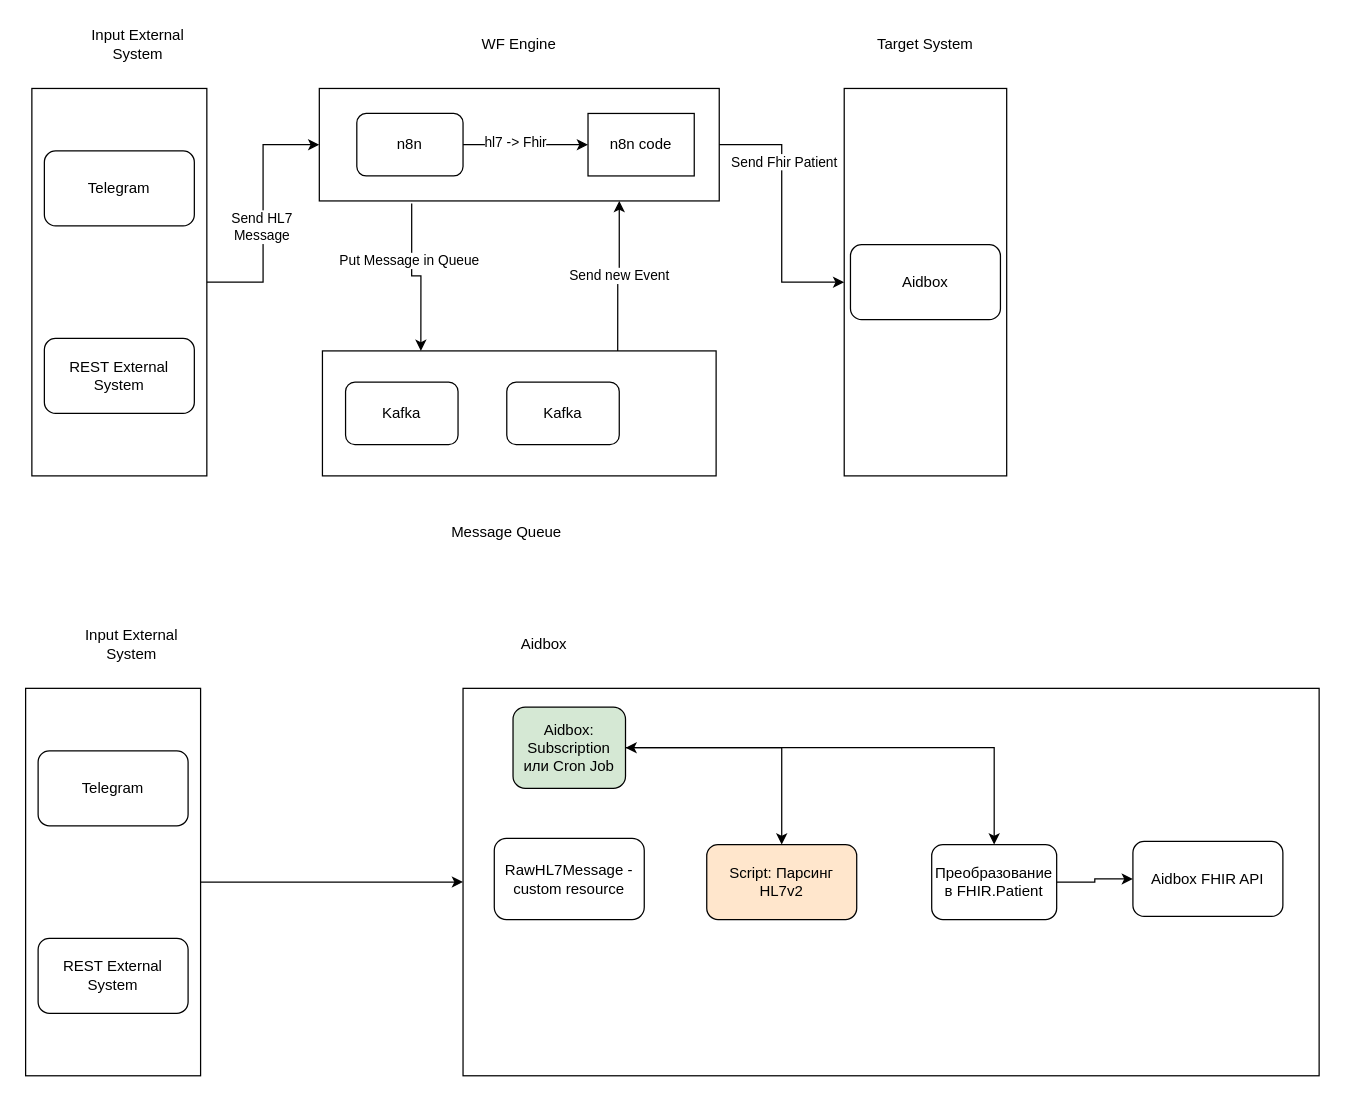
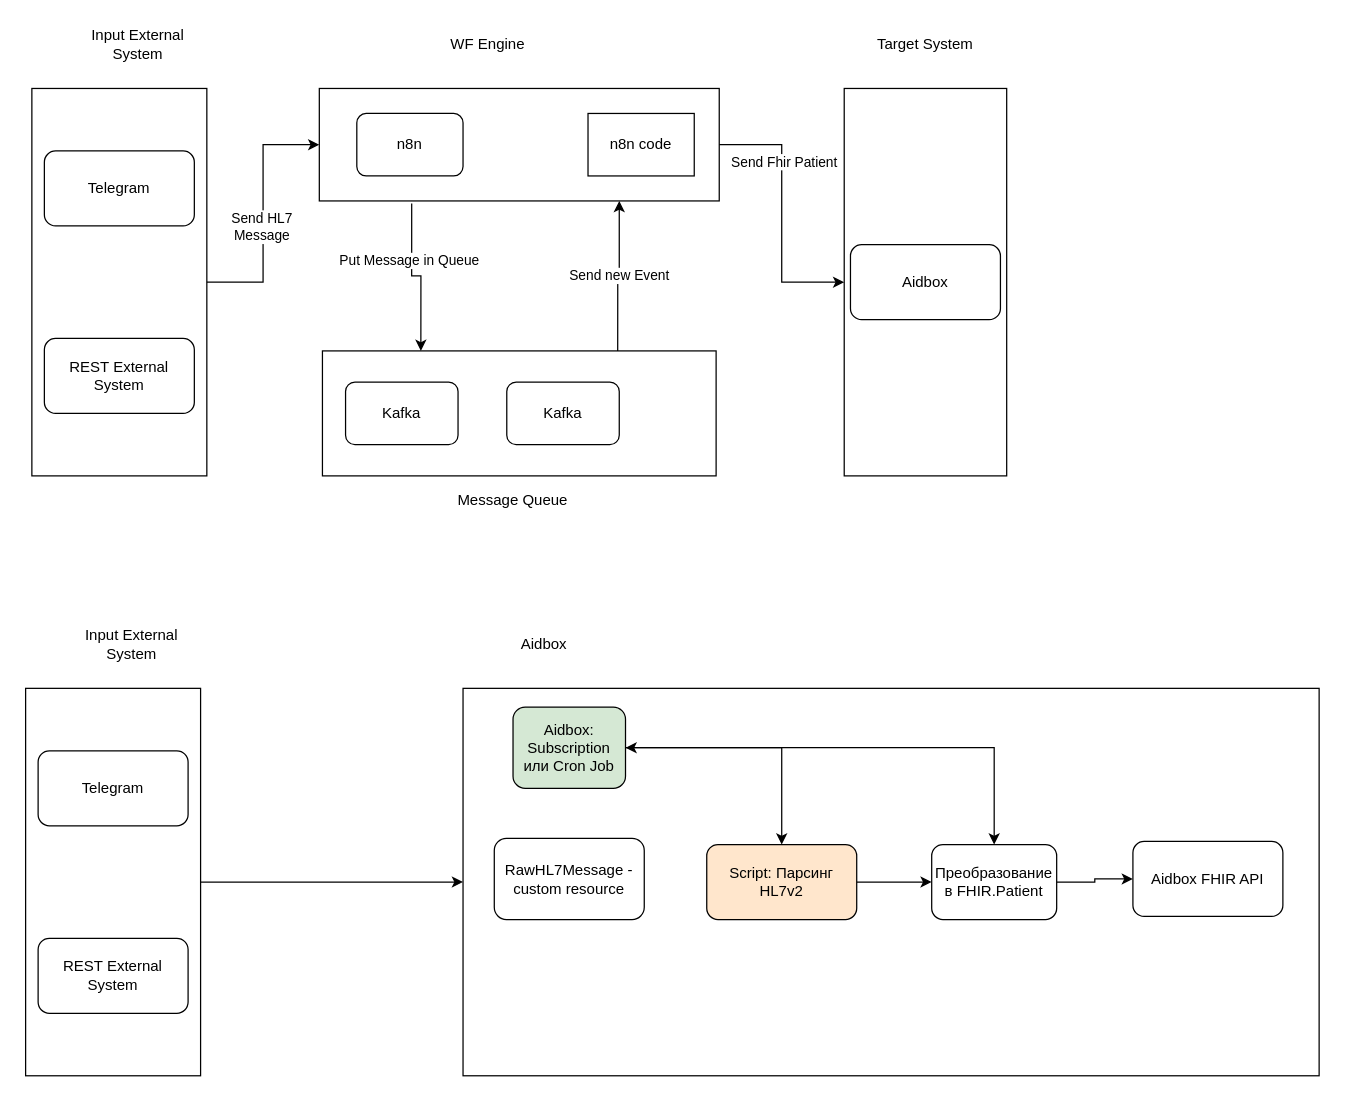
  <mxCell id="0" />
  <mxCell id="1" parent="0" />
  <mxCell id="2" style="edgeStyle=orthogonalEdgeStyle;rounded=0;orthogonalLoop=1;jettySize=auto;html=1;entryX=0;entryY=0.5;entryDx=0;entryDy=0;" edge="1" parent="1" source="4" target="10"><mxGeometry relative="1" as="geometry" /></mxCell>
  <mxCell id="3" value="Send HL7 &lt;br&gt;Message" style="edgeLabel;html=1;align=center;verticalAlign=middle;resizable=0;points=[];" vertex="1" connectable="0" parent="2"><mxGeometry x="-0.1" y="2" relative="1" as="geometry"><mxPoint as="offset" /></mxGeometry></mxCell>
  <mxCell id="4" value="" style="rounded=0;whiteSpace=wrap;html=1;fillColor=none;" vertex="1" parent="1"><mxGeometry x="25" y="70" width="140" height="310" as="geometry" /></mxCell>
  <mxCell id="5" value="" style="rounded=0;whiteSpace=wrap;html=1;fillColor=none;" vertex="1" parent="1"><mxGeometry x="675" y="70" width="130" height="310" as="geometry" /></mxCell>
  <mxCell id="6" style="edgeStyle=orthogonalEdgeStyle;rounded=0;orthogonalLoop=1;jettySize=auto;html=1;entryX=0.25;entryY=0;entryDx=0;entryDy=0;exitX=0.231;exitY=1.022;exitDx=0;exitDy=0;exitPerimeter=0;" edge="1" parent="1" source="10" target="17"><mxGeometry relative="1" as="geometry" /></mxCell>
  <mxCell id="7" value="Put Message in Queue" style="edgeLabel;html=1;align=center;verticalAlign=middle;resizable=0;points=[];" vertex="1" connectable="0" parent="6"><mxGeometry x="-0.271" y="-2" relative="1" as="geometry"><mxPoint as="offset" /></mxGeometry></mxCell>
  <mxCell id="8" style="edgeStyle=orthogonalEdgeStyle;rounded=0;orthogonalLoop=1;jettySize=auto;html=1;entryX=0;entryY=0.5;entryDx=0;entryDy=0;" edge="1" parent="1" source="10" target="5"><mxGeometry relative="1" as="geometry" /></mxCell>
  <mxCell id="9" value="Send Fhir Patient" style="edgeLabel;html=1;align=center;verticalAlign=middle;resizable=0;points=[];" vertex="1" connectable="0" parent="8"><mxGeometry x="-0.4" y="1" relative="1" as="geometry"><mxPoint as="offset" /></mxGeometry></mxCell>
  <mxCell id="10" value="" style="rounded=0;whiteSpace=wrap;html=1;fillColor=none;" vertex="1" parent="1"><mxGeometry x="255" y="70" width="320" height="90" as="geometry" /></mxCell>
  <mxCell id="11" value="Input External System" style="text;html=1;align=center;verticalAlign=middle;whiteSpace=wrap;rounded=0;" vertex="1" parent="1"><mxGeometry x="55" y="20" width="110" height="30" as="geometry" /></mxCell>
- <mxCell id="12" value="WF Engine" style="text;html=1;align=center;verticalAlign=middle;whiteSpace=wrap;rounded=0;" vertex="1" parent="1"><mxGeometry x="360" y="20" width="110" height="30" as="geometry" /></mxCell>
+ <mxCell id="12" value="WF Engine" style="text;html=1;align=center;verticalAlign=middle;whiteSpace=wrap;rounded=0;" vertex="1" parent="1"><mxGeometry x="335" y="20" width="110" height="30" as="geometry" /></mxCell>
  <mxCell id="13" value="Target System" style="text;html=1;align=center;verticalAlign=middle;whiteSpace=wrap;rounded=0;" vertex="1" parent="1"><mxGeometry x="685" y="20" width="110" height="30" as="geometry" /></mxCell>
  <mxCell id="14" value="Telegram" style="rounded=1;whiteSpace=wrap;html=1;" vertex="1" parent="1"><mxGeometry x="35" y="120" width="120" height="60" as="geometry" /></mxCell>
- <mxCell id="15" value="Message Queue" style="text;html=1;align=center;verticalAlign=middle;whiteSpace=wrap;rounded=0;" vertex="1" parent="1"><mxGeometry x="350" y="410" width="110" height="30" as="geometry" /></mxCell>
+ <mxCell id="15" value="Message Queue" style="text;html=1;align=center;verticalAlign=middle;whiteSpace=wrap;rounded=0;" vertex="1" parent="1"><mxGeometry x="355" y="385" width="110" height="30" as="geometry" /></mxCell>
  <mxCell id="16" value="Send new Event" style="edgeStyle=orthogonalEdgeStyle;rounded=0;orthogonalLoop=1;jettySize=auto;html=1;exitX=0.75;exitY=0;exitDx=0;exitDy=0;entryX=0.75;entryY=1;entryDx=0;entryDy=0;" edge="1" parent="1" source="17" target="10"><mxGeometry relative="1" as="geometry" /></mxCell>
  <mxCell id="17" value="" style="rounded=0;whiteSpace=wrap;html=1;fillColor=none;" vertex="1" parent="1"><mxGeometry x="257.5" y="280" width="315" height="100" as="geometry" /></mxCell>
  <mxCell id="18" value="REST External System" style="rounded=1;whiteSpace=wrap;html=1;" vertex="1" parent="1"><mxGeometry x="35" y="270" width="120" height="60" as="geometry" /></mxCell>
- <mxCell id="19" style="edgeStyle=orthogonalEdgeStyle;rounded=0;orthogonalLoop=1;jettySize=auto;html=1;entryX=0;entryY=0.5;entryDx=0;entryDy=0;" edge="1" parent="1" source="21" target="24"><mxGeometry relative="1" as="geometry" /></mxCell>
- <mxCell id="20" value="hl7 -&amp;gt; Fhir" style="edgeLabel;html=1;align=center;verticalAlign=middle;resizable=0;points=[];" vertex="1" connectable="0" parent="19"><mxGeometry x="-0.18" y="3" relative="1" as="geometry"><mxPoint as="offset" /></mxGeometry></mxCell>
  <mxCell id="21" value="n8n" style="rounded=1;whiteSpace=wrap;html=1;" vertex="1" parent="1"><mxGeometry x="285" y="90" width="85" height="50" as="geometry" /></mxCell>
  <mxCell id="22" value="Kafka" style="rounded=1;whiteSpace=wrap;html=1;" vertex="1" parent="1"><mxGeometry x="276" y="305" width="90" height="50" as="geometry" /></mxCell>
  <mxCell id="23" value="Aidbox" style="rounded=1;whiteSpace=wrap;html=1;" vertex="1" parent="1"><mxGeometry x="680" y="195" width="120" height="60" as="geometry" /></mxCell>
  <mxCell id="24" value="n8n code" style="whiteSpace=wrap;html=1;rounded=0;" vertex="1" parent="1"><mxGeometry x="470" y="90" width="85" height="50" as="geometry" /></mxCell>
  <mxCell id="25" value="Kafka" style="rounded=1;whiteSpace=wrap;html=1;" vertex="1" parent="1"><mxGeometry x="405" y="305" width="90" height="50" as="geometry" /></mxCell>
  <mxCell id="26" value="" style="rounded=0;whiteSpace=wrap;html=1;fillColor=none;" vertex="1" parent="1"><mxGeometry x="20" y="550" width="140" height="310" as="geometry" /></mxCell>
  <mxCell id="27" value="" style="rounded=0;whiteSpace=wrap;html=1;fillColor=none;" vertex="1" parent="1"><mxGeometry x="370" y="550" width="685" height="310" as="geometry" /></mxCell>
  <mxCell id="28" style="edgeStyle=orthogonalEdgeStyle;rounded=0;orthogonalLoop=1;jettySize=auto;html=1;entryX=0;entryY=0.5;entryDx=0;entryDy=0;exitX=1;exitY=0.5;exitDx=0;exitDy=0;" edge="1" parent="1" source="26" target="27"><mxGeometry relative="1" as="geometry"><mxPoint x="570" y="595.067" as="sourcePoint" /></mxGeometry></mxCell>
  <mxCell id="29" value="Input External System" style="text;html=1;align=center;verticalAlign=middle;whiteSpace=wrap;rounded=0;" vertex="1" parent="1"><mxGeometry x="50" y="500" width="110" height="30" as="geometry" /></mxCell>
  <mxCell id="30" value="Aidbox" style="text;html=1;align=center;verticalAlign=middle;whiteSpace=wrap;rounded=0;" vertex="1" parent="1"><mxGeometry x="380" y="500" width="110" height="30" as="geometry" /></mxCell>
  <mxCell id="31" value="Telegram" style="rounded=1;whiteSpace=wrap;html=1;" vertex="1" parent="1"><mxGeometry x="30" y="600" width="120" height="60" as="geometry" /></mxCell>
  <mxCell id="32" value="REST External System" style="rounded=1;whiteSpace=wrap;html=1;" vertex="1" parent="1"><mxGeometry x="30" y="750" width="120" height="60" as="geometry" /></mxCell>
  <mxCell id="33" value="RawHL7Message - custom resource" style="rounded=1;whiteSpace=wrap;html=1;" vertex="1" parent="1"><mxGeometry x="395" y="670" width="120" height="65" as="geometry" /></mxCell>
  <mxCell id="34" style="edgeStyle=orthogonalEdgeStyle;rounded=0;orthogonalLoop=1;jettySize=auto;html=1;startArrow=classic;startFill=1;" edge="1" parent="1" source="36" target="39"><mxGeometry relative="1" as="geometry" /></mxCell>
  <mxCell id="35" style="edgeStyle=orthogonalEdgeStyle;rounded=0;orthogonalLoop=1;jettySize=auto;html=1;entryX=0.5;entryY=0;entryDx=0;entryDy=0;" edge="1" parent="1" source="36" target="41"><mxGeometry relative="1" as="geometry" /></mxCell>
  <mxCell id="36" value="Aidbox: Subscription или Cron Job" style="rounded=1;whiteSpace=wrap;html=1;fillColor=#d5e8d4;" vertex="1" parent="1"><mxGeometry x="410" y="565" width="90" height="65" as="geometry" /></mxCell>
  <mxCell id="37" value="Aidbox FHIR API" style="rounded=1;whiteSpace=wrap;html=1;" vertex="1" parent="1"><mxGeometry x="906" y="672.5" width="120" height="60" as="geometry" /></mxCell>
  <mxCell id="38" style="edgeStyle=orthogonalEdgeStyle;rounded=0;orthogonalLoop=1;jettySize=auto;html=1;entryX=0;entryY=0.5;entryDx=0;entryDy=0;" edge="1" parent="1" source="39" target="37"><mxGeometry relative="1" as="geometry" /></mxCell>
  <mxCell id="39" value="Преобразование в FHIR.Patient" style="rounded=1;whiteSpace=wrap;html=1;" vertex="1" parent="1"><mxGeometry x="745" y="675" width="100" height="60" as="geometry" /></mxCell>
+ <mxCell id="40" style="edgeStyle=orthogonalEdgeStyle;rounded=0;orthogonalLoop=1;jettySize=auto;html=1;entryX=0;entryY=0.5;entryDx=0;entryDy=0;" edge="1" parent="1" source="41" target="39"><mxGeometry relative="1" as="geometry" /></mxCell>
  <mxCell id="41" value="Script: Парсинг HL7v2" style="rounded=1;whiteSpace=wrap;html=1;fillColor=#ffe6cc;" vertex="1" parent="1"><mxGeometry x="565" y="675" width="120" height="60" as="geometry" /></mxCell>
